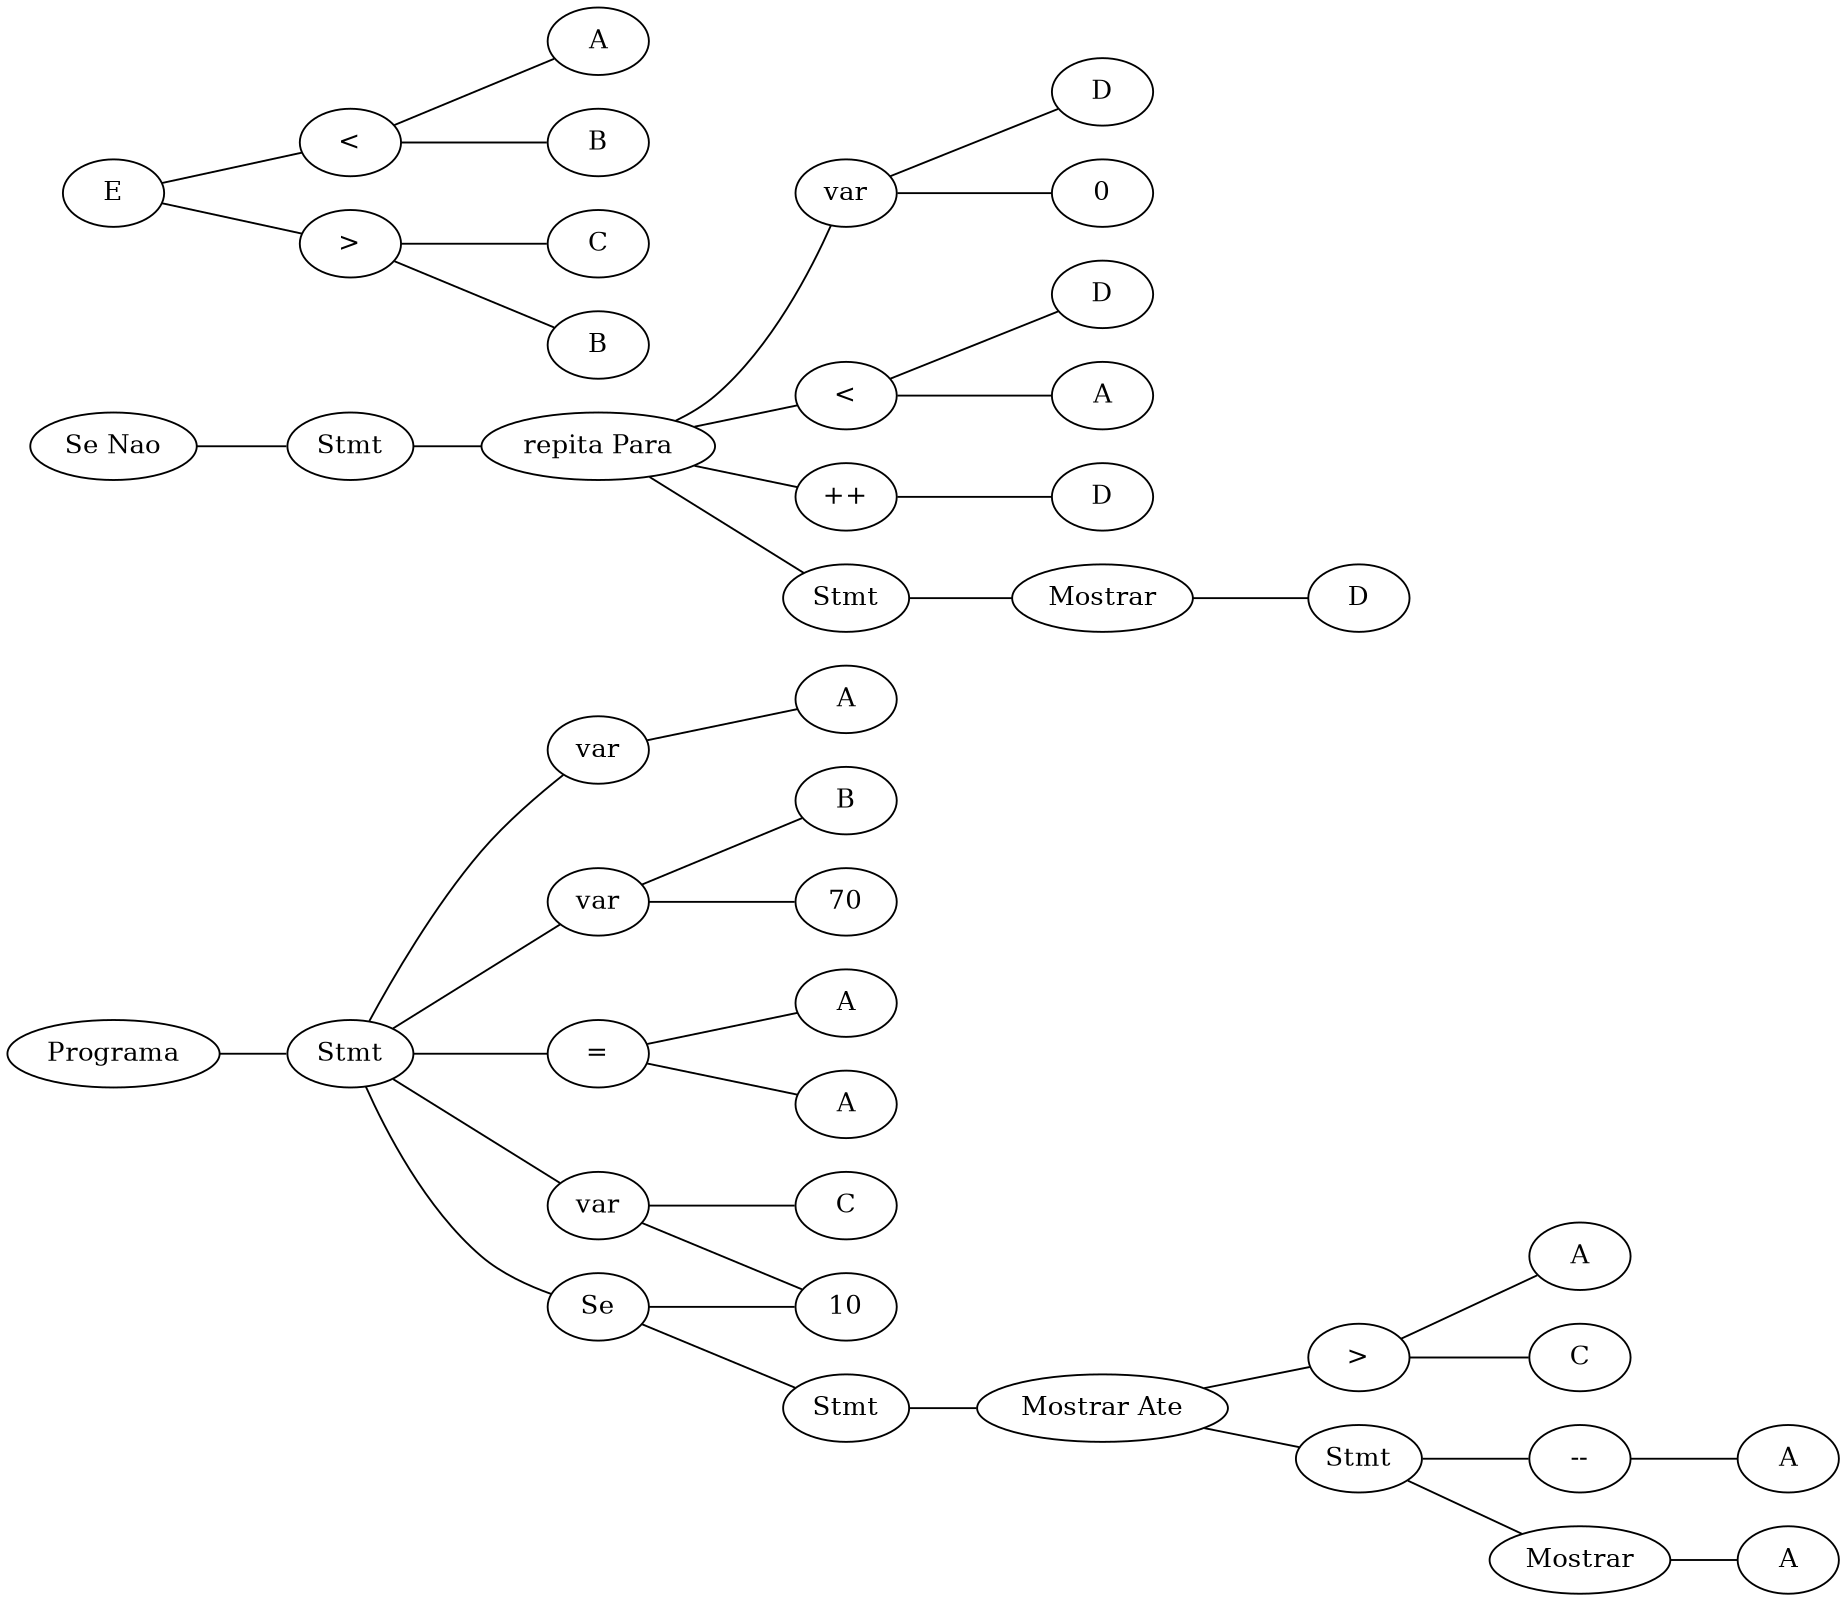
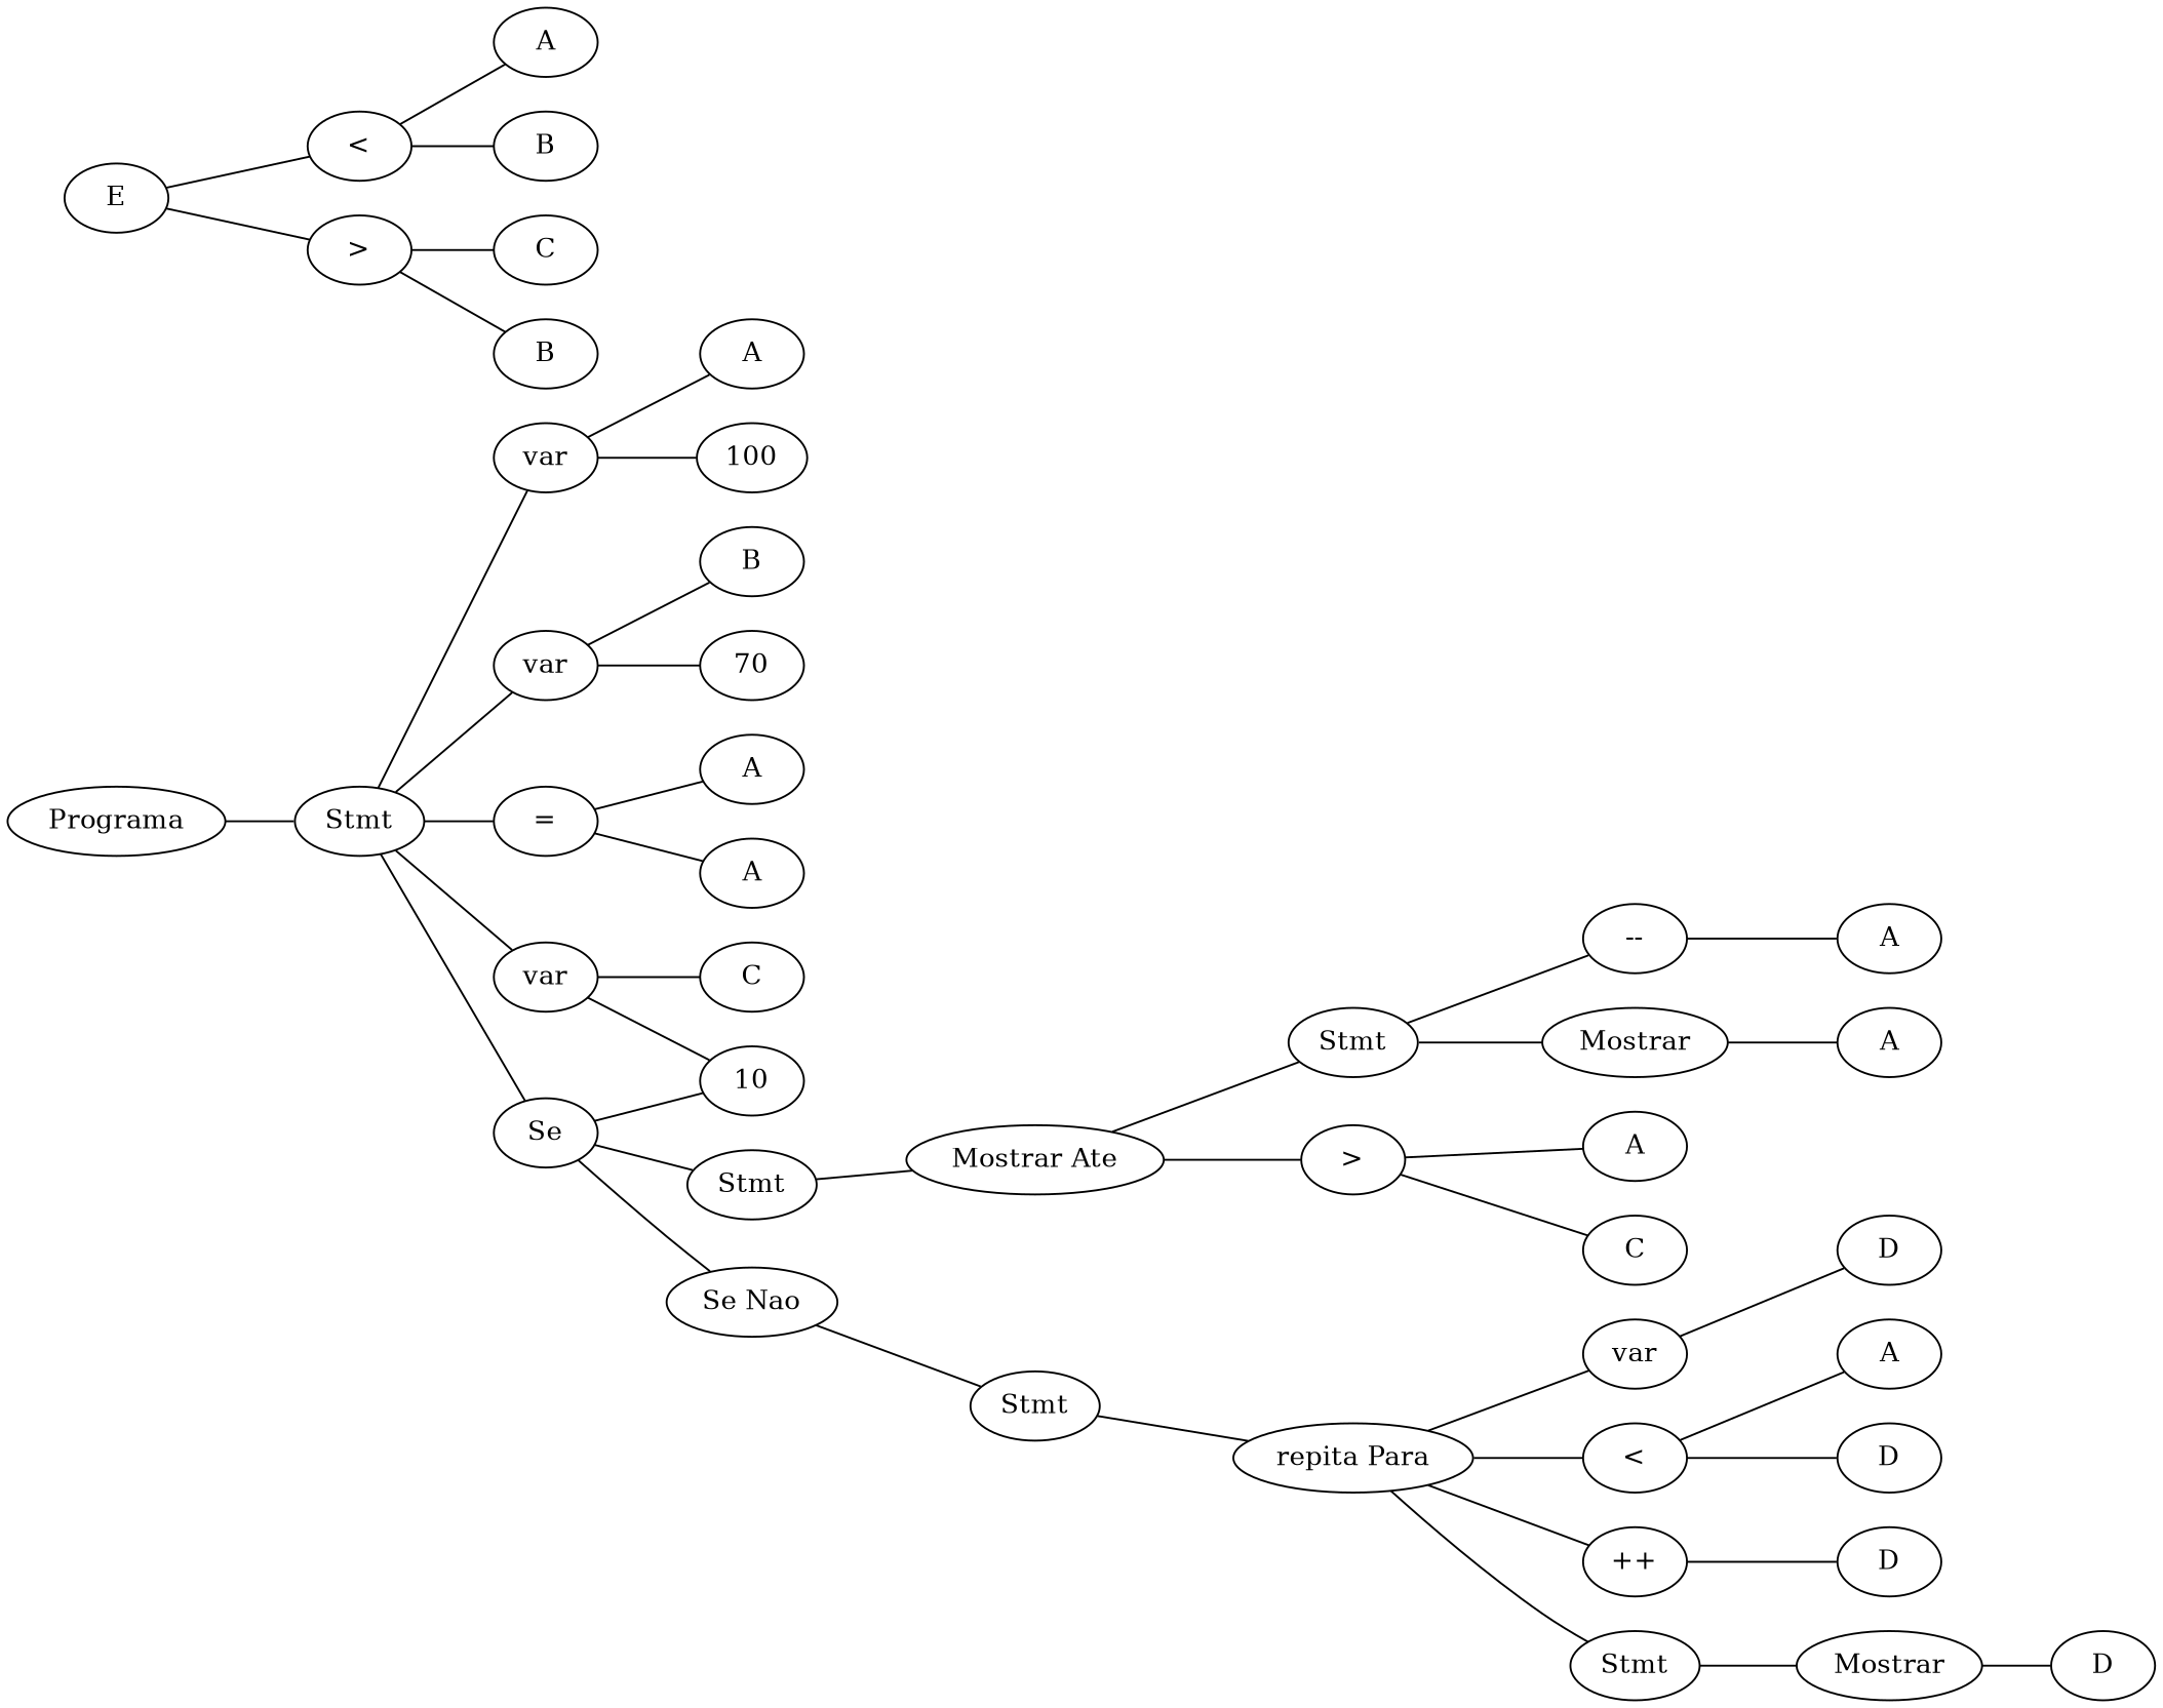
  graph {
    rankdir=LR
    n1 [label=Programa]
    n2 [label=Stmt]
    n3 [label=var]
    n4 [label=var]
    n5 [label=var]
    n6 [label="="]
    n7 [label=Se]
    n8 [label=A]
+   n9 [label=100]
    n10 [label=B]
    n11 [label=70]
    n12 [label=C]
    n13 [label=10]
    n14 [label=A]
    n15 [label=A]
    n16 [label=Stmt]
    n17 [label="Se Nao"]
    n18 [label=E]
    n19 [label="<"]
    n20 [label=">"]
    n21 [label="Mostrar Ate"]
    n22 [label=Stmt]
    n23 [label=A]
    n24 [label=B]
    n25 [label=C]
    n26 [label=B]
    n27 [label=">"]
    n28 [label=Stmt]
    n29 [label=A]
    n30 [label=C]
    n31 [label="--"]
    n32 [label=Mostrar]
    n33 [label=A]
    n34 [label=A]
    n35 [label="repita Para"]
    n36 [label=var]
    n37 [label="<"]
    n38 [label="++"]
    n39 [label=Stmt]
    n40 [label=D]
-   n41 [label=0]
    n42 [label=D]
    n43 [label=A]
    n44 [label=D]
    n45 [label=Mostrar]
    n46 [label=D]
    n1 -- n2
    n2 -- n3
    n2 -- n4
    n2 -- n5
    n2 -- n6
    n2 -- n7
    n3 -- n8
+   n3 -- n9
    n4 -- n10
    n4 -- n11
    n5 -- n12
    n5 -- n13
    n6 -- n14
    n6 -- n15
    n7 -- n13
    n7 -- n16
+   n7 -- n17
    n16 -- n21
    n17 -- n22
    n18 -- n19
    n18 -- n20
    n19 -- n23
    n19 -- n24
    n20 -- n25
    n20 -- n26
    n21 -- n27
    n21 -- n28
    n22 -- n35
    n27 -- n29
    n27 -- n30
    n28 -- n31
    n28 -- n32
    n31 -- n33
    n32 -- n34
    n35 -- n36
    n35 -- n37
    n35 -- n38
    n35 -- n39
    n36 -- n40
-   n36 -- n41
    n37 -- n42
    n37 -- n43
    n38 -- n44
    n39 -- n45
    n45 -- n46
  }
